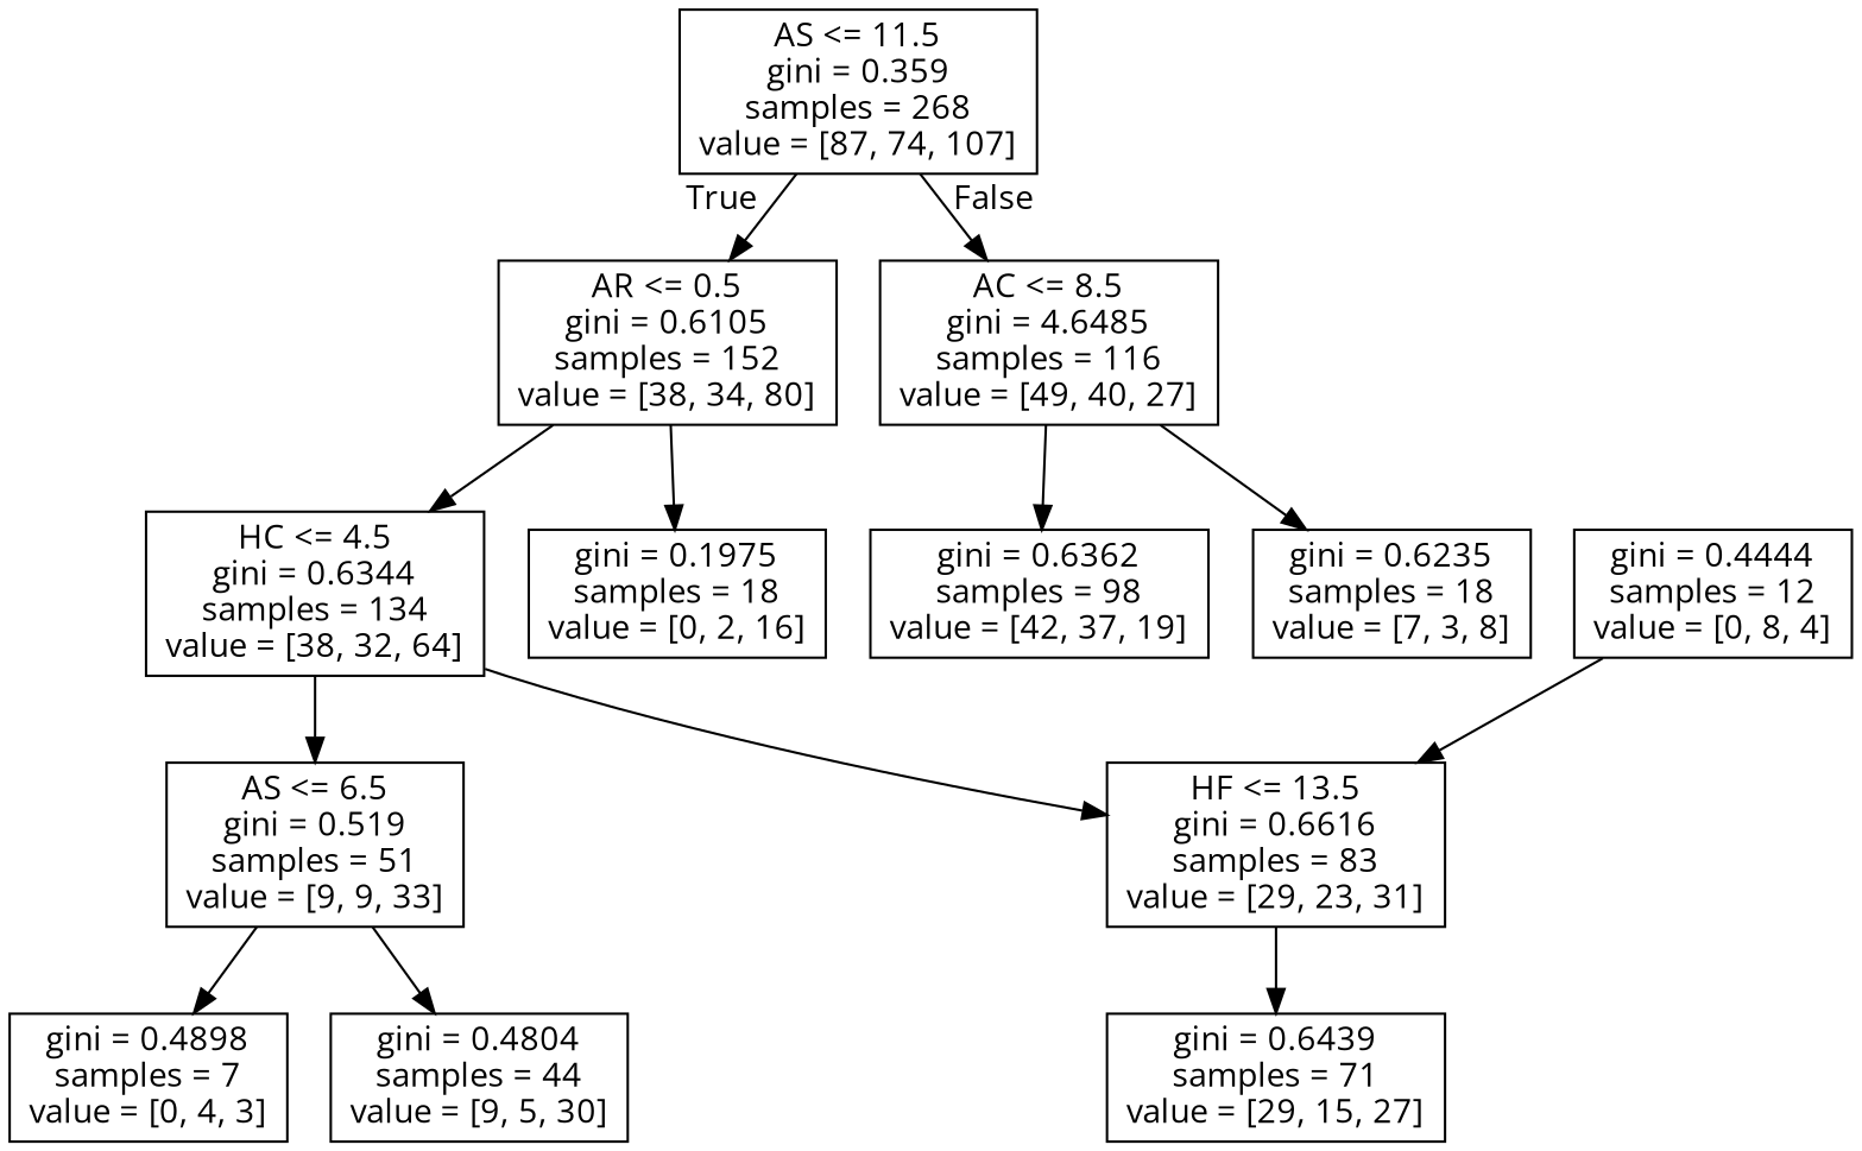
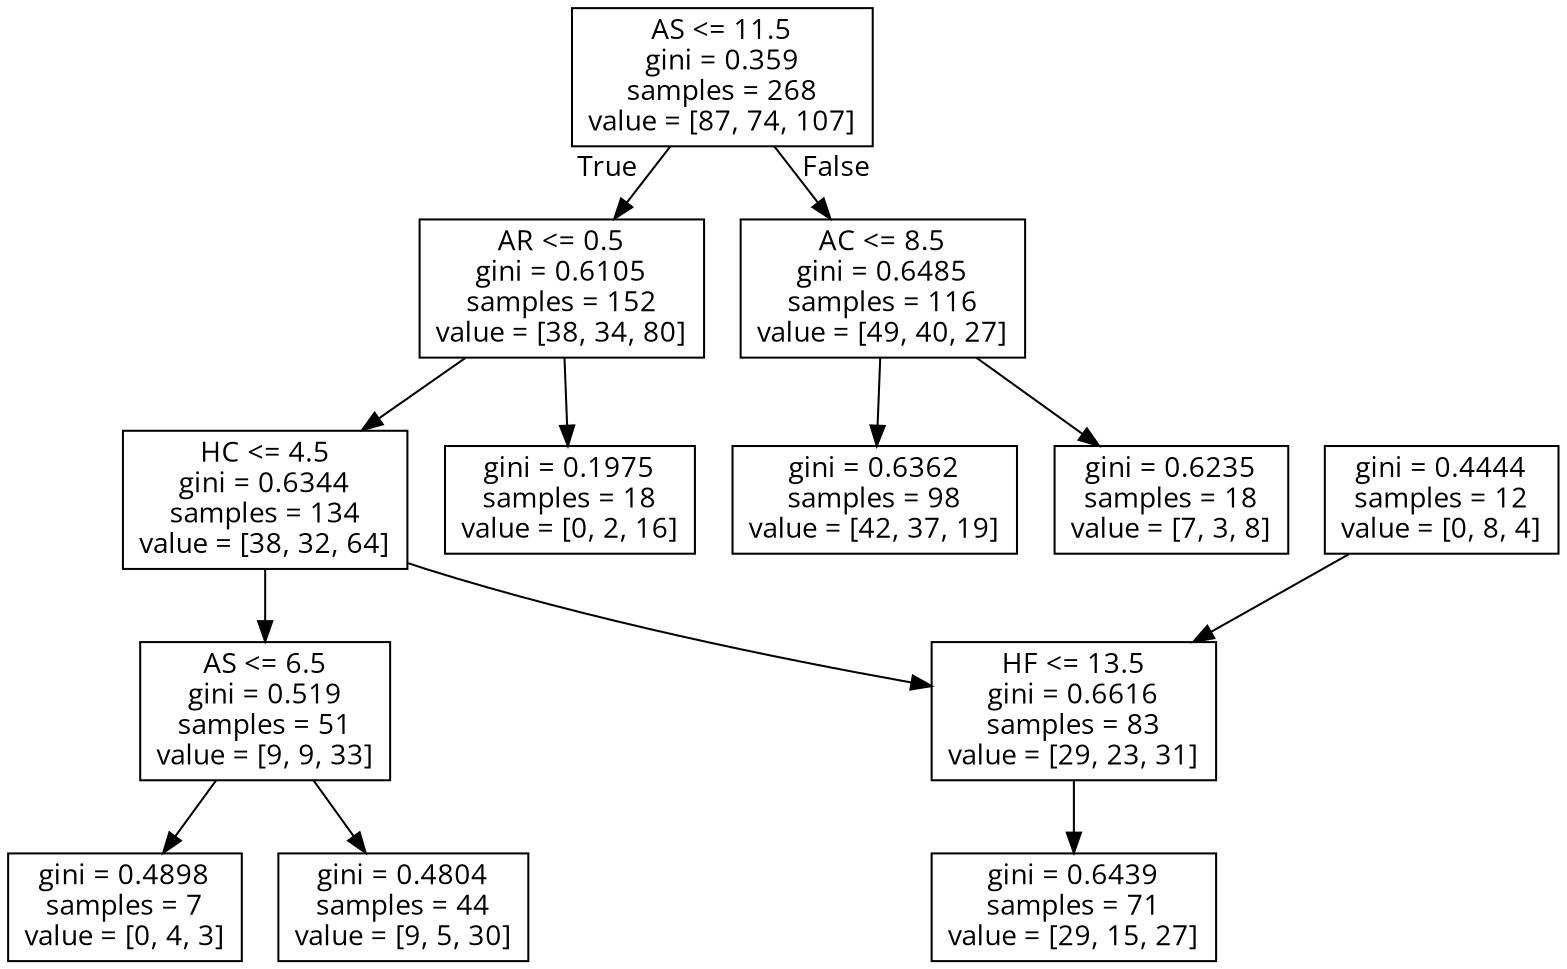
  digraph {
    fontname="Open Sans"
    node [fontname="Open Sans" shape=box]
    edge [fontname="Open Sans"]
    n1 [label="AS <= 11.5\ngini = 0.359\nsamples = 268\nvalue = [87, 74, 107]"]
    n2 [label="AR <= 0.5\ngini = 0.6105\nsamples = 152\nvalue = [38, 34, 80]"]
-   n3 [label="AC <= 8.5\ngini = 4.6485\nsamples = 116\nvalue = [49, 40, 27]"]
+   n3 [label="AC <= 8.5\ngini = 0.6485\nsamples = 116\nvalue = [49, 40, 27]"]
    n4 [label="HC <= 4.5\ngini = 0.6344\nsamples = 134\nvalue = [38, 32, 64]"]
    n5 [label="gini = 0.1975\nsamples = 18\nvalue = [0, 2, 16]"]
    n6 [label="gini = 0.6362\nsamples = 98\nvalue = [42, 37, 19]"]
    n7 [label="gini = 0.6235\nsamples = 18\nvalue = [7, 3, 8]"]
    n8 [label="AS <= 6.5\ngini = 0.519\nsamples = 51\nvalue = [9, 9, 33]"]
    n9 [label="HF <= 13.5\ngini = 0.6616\nsamples = 83\nvalue = [29, 23, 31]"]
    n10 [label="gini = 0.4898\nsamples = 7\nvalue = [0, 4, 3]"]
    n11 [label="gini = 0.4804\nsamples = 44\nvalue = [9, 5, 30]"]
    n12 [label="gini = 0.6439\nsamples = 71\nvalue = [29, 15, 27]"]
    n13 [label="gini = 0.4444\nsamples = 12\nvalue = [0, 8, 4]"]
    n1 -> n2 [headlabel=True labelangle=45 labeldistance=2.5]
    n1 -> n3 [headlabel=False labelangle=-45 labeldistance=2.5]
    n2 -> n4
    n2 -> n5
    n3 -> n6
    n3 -> n7
    n4 -> n8
    n4 -> n9
    n8 -> n10
    n8 -> n11
    n9 -> n12
    n13 -> n9
  }
